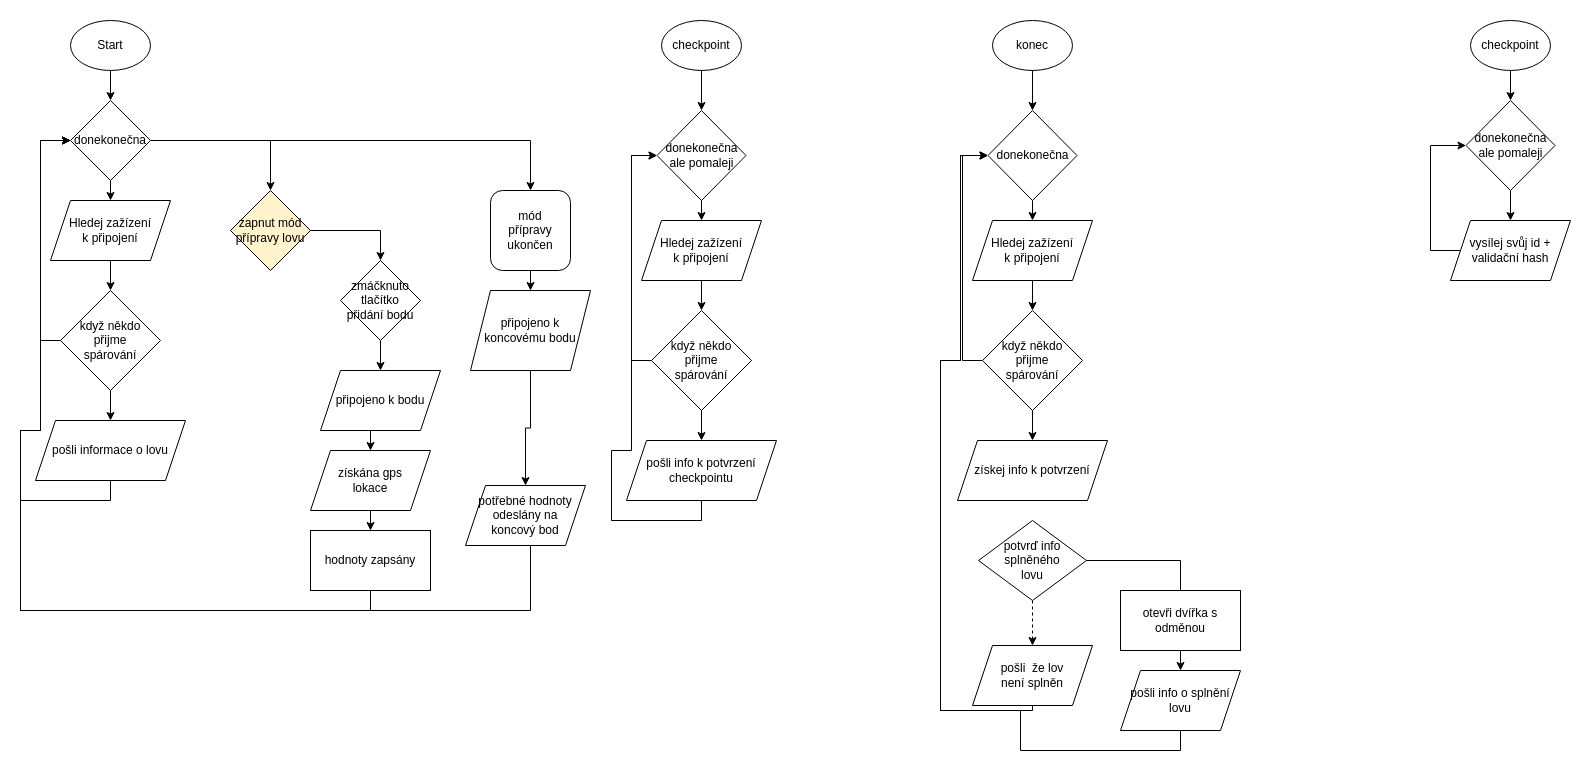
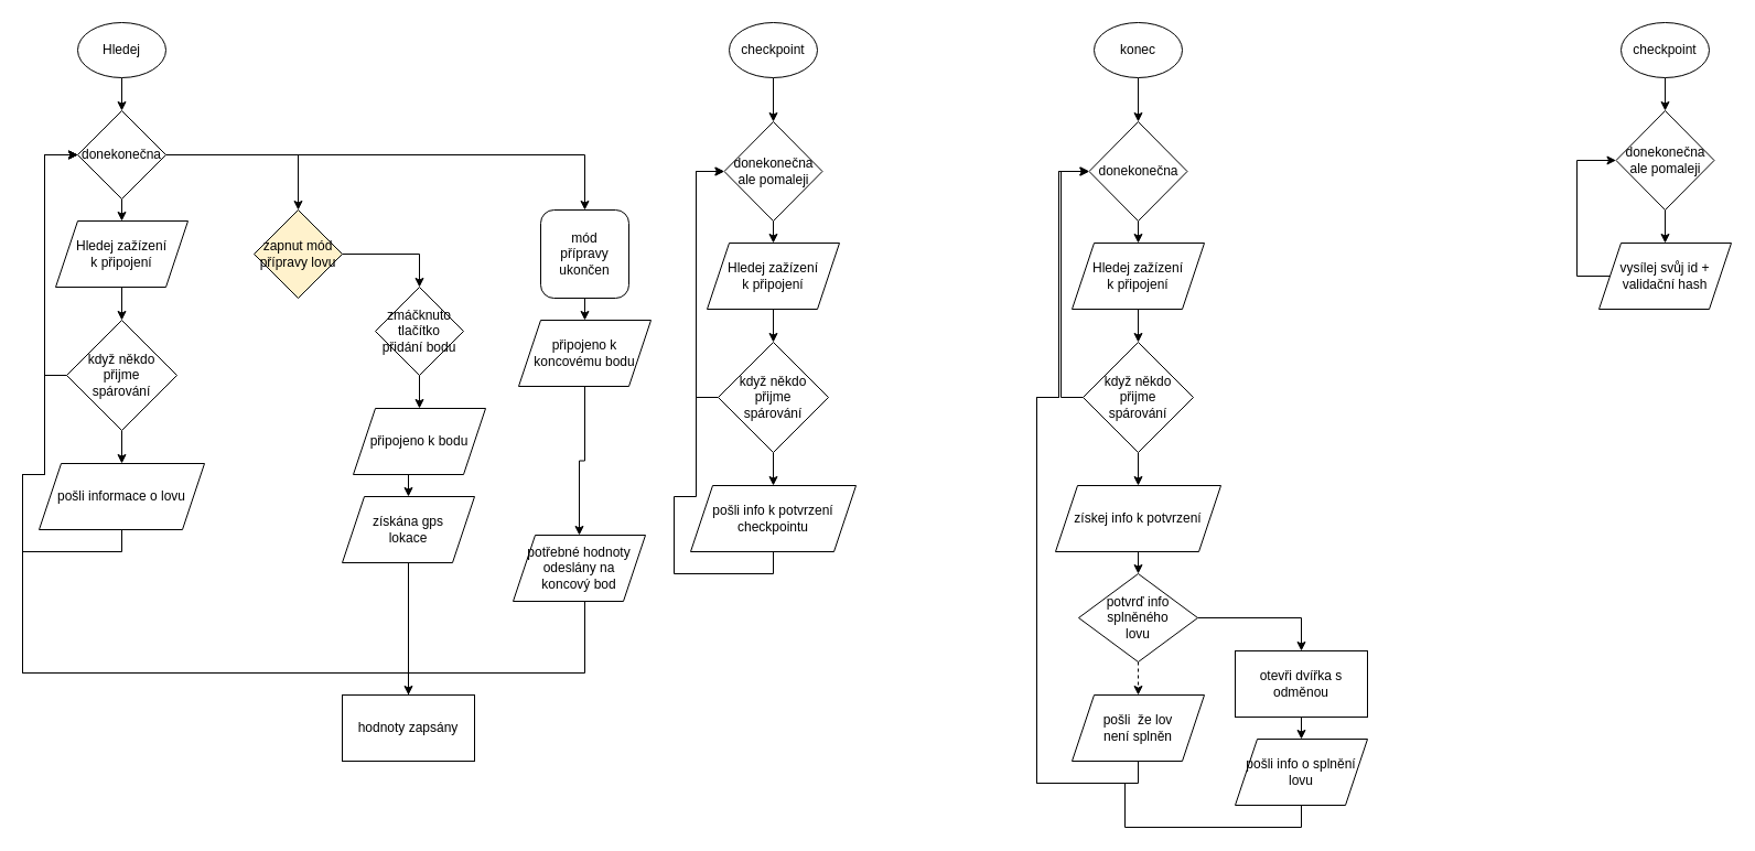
  <mxCell id="0" />
  <mxCell id="1" parent="0" />
  <mxCell id="2" style="edgeStyle=orthogonalEdgeStyle;rounded=0;orthogonalLoop=1;jettySize=auto;html=1;exitX=0.5;exitY=1;exitDx=0;exitDy=0;" parent="1" source="3" target="9" edge="1"><mxGeometry relative="1" as="geometry" /></mxCell>
- <mxCell id="3" value="Start" style="ellipse;whiteSpace=wrap;html=1;" parent="1" vertex="1"><mxGeometry x="70" y="20" width="80" height="50" as="geometry" /></mxCell>
+ <mxCell id="3" value="Hledej" style="ellipse;whiteSpace=wrap;html=1;" parent="1" vertex="1"><mxGeometry x="70" y="20" width="80" height="50" as="geometry" /></mxCell>
  <mxCell id="4" style="edgeStyle=orthogonalEdgeStyle;rounded=0;orthogonalLoop=1;jettySize=auto;html=1;exitX=0.5;exitY=1;exitDx=0;exitDy=0;entryX=0.5;entryY=0;entryDx=0;entryDy=0;" parent="1" source="5" target="12" edge="1"><mxGeometry relative="1" as="geometry" /></mxCell>
  <mxCell id="5" value="Hledej zažízení&lt;div&gt;k připojení&lt;/div&gt;" style="shape=parallelogram;perimeter=parallelogramPerimeter;whiteSpace=wrap;html=1;fixedSize=1;" parent="1" vertex="1"><mxGeometry x="50" y="200" width="120" height="60" as="geometry" /></mxCell>
  <mxCell id="6" style="edgeStyle=orthogonalEdgeStyle;rounded=0;orthogonalLoop=1;jettySize=auto;html=1;exitX=0.5;exitY=1;exitDx=0;exitDy=0;entryX=0.5;entryY=0;entryDx=0;entryDy=0;" parent="1" source="9" target="5" edge="1"><mxGeometry relative="1" as="geometry" /></mxCell>
  <mxCell id="7" style="edgeStyle=orthogonalEdgeStyle;rounded=0;orthogonalLoop=1;jettySize=auto;html=1;exitX=1;exitY=0.5;exitDx=0;exitDy=0;entryX=0.5;entryY=0;entryDx=0;entryDy=0;" parent="1" source="9" target="47" edge="1"><mxGeometry relative="1" as="geometry" /></mxCell>
  <mxCell id="8" style="edgeStyle=orthogonalEdgeStyle;rounded=0;orthogonalLoop=1;jettySize=auto;html=1;exitX=1;exitY=0.5;exitDx=0;exitDy=0;" parent="1" source="9" target="57" edge="1"><mxGeometry relative="1" as="geometry" /></mxCell>
  <mxCell id="9" value="donekonečna" style="rhombus;whiteSpace=wrap;html=1;" parent="1" vertex="1"><mxGeometry x="70" y="100" width="80" height="80" as="geometry" /></mxCell>
  <mxCell id="10" style="edgeStyle=orthogonalEdgeStyle;rounded=0;orthogonalLoop=1;jettySize=auto;html=1;exitX=0.5;exitY=1;exitDx=0;exitDy=0;entryX=0.5;entryY=0;entryDx=0;entryDy=0;" parent="1" source="12" target="14" edge="1"><mxGeometry relative="1" as="geometry" /></mxCell>
  <mxCell id="11" style="edgeStyle=orthogonalEdgeStyle;rounded=0;orthogonalLoop=1;jettySize=auto;html=1;exitX=0;exitY=0.5;exitDx=0;exitDy=0;entryX=0;entryY=0.5;entryDx=0;entryDy=0;" parent="1" source="12" target="9" edge="1"><mxGeometry relative="1" as="geometry" /></mxCell>
  <mxCell id="12" value="když někdo&lt;div&gt;přijme&lt;/div&gt;&lt;div&gt;spárování&lt;/div&gt;" style="rhombus;whiteSpace=wrap;html=1;" parent="1" vertex="1"><mxGeometry x="60" y="290" width="100" height="100" as="geometry" /></mxCell>
  <mxCell id="13" style="edgeStyle=orthogonalEdgeStyle;rounded=0;orthogonalLoop=1;jettySize=auto;html=1;exitX=0.5;exitY=1;exitDx=0;exitDy=0;entryX=0;entryY=0.5;entryDx=0;entryDy=0;" parent="1" source="14" target="9" edge="1"><mxGeometry relative="1" as="geometry"><Array as="points"><mxPoint x="110" y="500" /><mxPoint x="20" y="500" /><mxPoint x="20" y="430" /><mxPoint x="40" y="430" /><mxPoint x="40" y="140" /></Array></mxGeometry></mxCell>
  <mxCell id="14" value="pošli informace o lovu" style="shape=parallelogram;perimeter=parallelogramPerimeter;whiteSpace=wrap;html=1;fixedSize=1;" parent="1" vertex="1"><mxGeometry x="35" y="420" width="150" height="60" as="geometry" /></mxCell>
  <mxCell id="15" value="" style="edgeStyle=orthogonalEdgeStyle;rounded=0;orthogonalLoop=1;jettySize=auto;html=1;" parent="1" source="16" target="20" edge="1"><mxGeometry relative="1" as="geometry" /></mxCell>
  <mxCell id="16" value="&lt;div&gt;checkpoint&lt;/div&gt;" style="ellipse;whiteSpace=wrap;html=1;" parent="1" vertex="1"><mxGeometry x="661" y="20" width="80" height="50" as="geometry" /></mxCell>
  <mxCell id="17" style="edgeStyle=orthogonalEdgeStyle;rounded=0;orthogonalLoop=1;jettySize=auto;html=1;exitX=0.5;exitY=1;exitDx=0;exitDy=0;entryX=0.5;entryY=0;entryDx=0;entryDy=0;" parent="1" source="18" target="23" edge="1"><mxGeometry relative="1" as="geometry" /></mxCell>
  <mxCell id="18" value="Hledej zažízení&lt;div&gt;k připojení&lt;/div&gt;" style="shape=parallelogram;perimeter=parallelogramPerimeter;whiteSpace=wrap;html=1;fixedSize=1;" parent="1" vertex="1"><mxGeometry x="641" y="220" width="120" height="60" as="geometry" /></mxCell>
  <mxCell id="19" style="edgeStyle=orthogonalEdgeStyle;rounded=0;orthogonalLoop=1;jettySize=auto;html=1;exitX=0.5;exitY=1;exitDx=0;exitDy=0;entryX=0.5;entryY=0;entryDx=0;entryDy=0;" parent="1" source="20" target="18" edge="1"><mxGeometry relative="1" as="geometry" /></mxCell>
  <mxCell id="20" value="donekonečna&lt;div&gt;ale pomaleji&lt;/div&gt;" style="rhombus;whiteSpace=wrap;html=1;" parent="1" vertex="1"><mxGeometry x="656.5" y="110" width="89" height="90" as="geometry" /></mxCell>
  <mxCell id="21" style="edgeStyle=orthogonalEdgeStyle;rounded=0;orthogonalLoop=1;jettySize=auto;html=1;exitX=0.5;exitY=1;exitDx=0;exitDy=0;entryX=0.5;entryY=0;entryDx=0;entryDy=0;" parent="1" source="23" target="25" edge="1"><mxGeometry relative="1" as="geometry" /></mxCell>
  <mxCell id="22" style="edgeStyle=orthogonalEdgeStyle;rounded=0;orthogonalLoop=1;jettySize=auto;html=1;exitX=0;exitY=0.5;exitDx=0;exitDy=0;entryX=0;entryY=0.5;entryDx=0;entryDy=0;" parent="1" source="23" target="20" edge="1"><mxGeometry relative="1" as="geometry" /></mxCell>
  <mxCell id="23" value="když někdo&lt;div&gt;přijme&lt;/div&gt;&lt;div&gt;spárování&lt;/div&gt;" style="rhombus;whiteSpace=wrap;html=1;" parent="1" vertex="1"><mxGeometry x="651" y="310" width="100" height="100" as="geometry" /></mxCell>
  <mxCell id="24" style="edgeStyle=orthogonalEdgeStyle;rounded=0;orthogonalLoop=1;jettySize=auto;html=1;exitX=0.5;exitY=1;exitDx=0;exitDy=0;entryX=0;entryY=0.5;entryDx=0;entryDy=0;" parent="1" source="25" target="20" edge="1"><mxGeometry relative="1" as="geometry"><Array as="points"><mxPoint x="701" y="520" /><mxPoint x="611" y="520" /><mxPoint x="611" y="450" /><mxPoint x="631" y="450" /><mxPoint x="631" y="155" /></Array></mxGeometry></mxCell>
  <mxCell id="25" value="pošli info k potvrzení checkpointu" style="shape=parallelogram;perimeter=parallelogramPerimeter;whiteSpace=wrap;html=1;fixedSize=1;" parent="1" vertex="1"><mxGeometry x="626" y="440" width="150" height="60" as="geometry" /></mxCell>
  <mxCell id="26" value="" style="edgeStyle=orthogonalEdgeStyle;rounded=0;orthogonalLoop=1;jettySize=auto;html=1;" parent="1" source="27" target="31" edge="1"><mxGeometry relative="1" as="geometry" /></mxCell>
  <mxCell id="27" value="&lt;div&gt;konec&lt;/div&gt;" style="ellipse;whiteSpace=wrap;html=1;" parent="1" vertex="1"><mxGeometry x="992" y="20" width="80" height="50" as="geometry" /></mxCell>
  <mxCell id="28" style="edgeStyle=orthogonalEdgeStyle;rounded=0;orthogonalLoop=1;jettySize=auto;html=1;exitX=0.5;exitY=1;exitDx=0;exitDy=0;entryX=0.5;entryY=0;entryDx=0;entryDy=0;" parent="1" source="29" target="34" edge="1"><mxGeometry relative="1" as="geometry" /></mxCell>
  <mxCell id="29" value="Hledej zažízení&lt;div&gt;k připojení&lt;/div&gt;" style="shape=parallelogram;perimeter=parallelogramPerimeter;whiteSpace=wrap;html=1;fixedSize=1;" parent="1" vertex="1"><mxGeometry x="972" y="220" width="120" height="60" as="geometry" /></mxCell>
  <mxCell id="30" style="edgeStyle=orthogonalEdgeStyle;rounded=0;orthogonalLoop=1;jettySize=auto;html=1;exitX=0.5;exitY=1;exitDx=0;exitDy=0;entryX=0.5;entryY=0;entryDx=0;entryDy=0;" parent="1" source="31" target="29" edge="1"><mxGeometry relative="1" as="geometry" /></mxCell>
  <mxCell id="31" value="donekonečna" style="rhombus;whiteSpace=wrap;html=1;" parent="1" vertex="1"><mxGeometry x="987.5" y="110" width="89" height="90" as="geometry" /></mxCell>
  <mxCell id="32" style="edgeStyle=orthogonalEdgeStyle;rounded=0;orthogonalLoop=1;jettySize=auto;html=1;exitX=0.5;exitY=1;exitDx=0;exitDy=0;entryX=0.5;entryY=0;entryDx=0;entryDy=0;" parent="1" source="34" target="36" edge="1"><mxGeometry relative="1" as="geometry" /></mxCell>
  <mxCell id="33" style="edgeStyle=orthogonalEdgeStyle;rounded=0;orthogonalLoop=1;jettySize=auto;html=1;exitX=0;exitY=0.5;exitDx=0;exitDy=0;entryX=0;entryY=0.5;entryDx=0;entryDy=0;" parent="1" source="34" target="31" edge="1"><mxGeometry relative="1" as="geometry" /></mxCell>
  <mxCell id="34" value="když někdo&lt;div&gt;přijme&lt;/div&gt;&lt;div&gt;spárování&lt;/div&gt;" style="rhombus;whiteSpace=wrap;html=1;" parent="1" vertex="1"><mxGeometry x="982" y="310" width="100" height="100" as="geometry" /></mxCell>
+ <mxCell id="35" style="edgeStyle=orthogonalEdgeStyle;rounded=0;orthogonalLoop=1;jettySize=auto;html=1;exitX=0.5;exitY=1;exitDx=0;exitDy=0;entryX=0.5;entryY=0;entryDx=0;entryDy=0;" parent="1" source="36" target="45" edge="1"><mxGeometry relative="1" as="geometry" /></mxCell>
  <mxCell id="36" value="získej info k potvrzení" style="shape=parallelogram;perimeter=parallelogramPerimeter;whiteSpace=wrap;html=1;fixedSize=1;" parent="1" vertex="1"><mxGeometry x="957" y="440" width="150" height="60" as="geometry" /></mxCell>
  <mxCell id="37" style="edgeStyle=orthogonalEdgeStyle;rounded=0;orthogonalLoop=1;jettySize=auto;html=1;exitX=0.5;exitY=1;exitDx=0;exitDy=0;entryX=0.5;entryY=0;entryDx=0;entryDy=0;" parent="1" source="38" target="40" edge="1"><mxGeometry relative="1" as="geometry" /></mxCell>
  <mxCell id="38" value="otevři dvířka s odměnou" style="rounded=0;whiteSpace=wrap;html=1;" parent="1" vertex="1"><mxGeometry x="1120" y="590" width="120" height="60" as="geometry" /></mxCell>
  <mxCell id="39" style="edgeStyle=orthogonalEdgeStyle;rounded=0;orthogonalLoop=1;jettySize=auto;html=1;exitX=0.5;exitY=1;exitDx=0;exitDy=0;entryX=0;entryY=0.5;entryDx=0;entryDy=0;" parent="1" source="40" target="31" edge="1"><mxGeometry relative="1" as="geometry"><Array as="points"><mxPoint x="1180" y="750" /><mxPoint x="1020" y="750" /><mxPoint x="1020" y="710" /><mxPoint x="940" y="710" /><mxPoint x="940" y="360" /><mxPoint x="960" y="360" /><mxPoint x="960" y="155" /></Array></mxGeometry></mxCell>
  <mxCell id="40" value="pošli info o splnění lovu" style="shape=parallelogram;perimeter=parallelogramPerimeter;whiteSpace=wrap;html=1;fixedSize=1;" parent="1" vertex="1"><mxGeometry x="1120" y="670" width="120" height="60" as="geometry" /></mxCell>
  <mxCell id="41" style="edgeStyle=orthogonalEdgeStyle;rounded=0;orthogonalLoop=1;jettySize=auto;html=1;exitX=0.5;exitY=1;exitDx=0;exitDy=0;entryX=0;entryY=0.5;entryDx=0;entryDy=0;" parent="1" source="42" target="31" edge="1"><mxGeometry relative="1" as="geometry"><Array as="points"><mxPoint x="1032" y="710" /><mxPoint x="940" y="710" /><mxPoint x="940" y="360" /><mxPoint x="960" y="360" /><mxPoint x="960" y="155" /></Array></mxGeometry></mxCell>
- <mxCell id="42" value="pošli&amp;nbsp; že lov&lt;div&gt;není splněn&lt;/div&gt;" style="shape=parallelogram;perimeter=parallelogramPerimeter;whiteSpace=wrap;html=1;fixedSize=1;" parent="1" vertex="1"><mxGeometry x="972" y="645" width="120" height="60" as="geometry" /></mxCell>
- <mxCell id="43" style="edgeStyle=orthogonalEdgeStyle;rounded=0;orthogonalLoop=1;jettySize=auto;html=1;exitX=1;exitY=0.5;exitDx=0;exitDy=0;entryX=0.5;entryY=0;entryDx=0;entryDy=0;endArrow=none;" parent="1" source="45" target="38" edge="1"><mxGeometry relative="1" as="geometry" /></mxCell>
+ <mxCell id="42" value="pošli&amp;nbsp; že lov&lt;div&gt;není splněn&lt;/div&gt;" style="shape=parallelogram;perimeter=parallelogramPerimeter;whiteSpace=wrap;html=1;fixedSize=1;" parent="1" vertex="1"><mxGeometry x="972" y="630" width="120" height="60" as="geometry" /></mxCell>
+ <mxCell id="43" style="edgeStyle=orthogonalEdgeStyle;rounded=0;orthogonalLoop=1;jettySize=auto;html=1;exitX=1;exitY=0.5;exitDx=0;exitDy=0;entryX=0.5;entryY=0;entryDx=0;entryDy=0;" parent="1" source="45" target="38" edge="1"><mxGeometry relative="1" as="geometry" /></mxCell>
  <mxCell id="44" style="edgeStyle=orthogonalEdgeStyle;rounded=0;orthogonalLoop=1;jettySize=auto;html=1;exitX=0.5;exitY=1;exitDx=0;exitDy=0;entryX=0.5;entryY=0;entryDx=0;entryDy=0;dashed=1;" parent="1" source="45" target="42" edge="1"><mxGeometry relative="1" as="geometry" /></mxCell>
  <mxCell id="45" value="potvrď info splněného&lt;div&gt;lovu&lt;/div&gt;" style="rhombus;whiteSpace=wrap;html=1;" parent="1" vertex="1"><mxGeometry x="978" y="520" width="108" height="80" as="geometry" /></mxCell>
  <mxCell id="46" style="edgeStyle=orthogonalEdgeStyle;rounded=0;orthogonalLoop=1;jettySize=auto;html=1;exitX=1;exitY=0.5;exitDx=0;exitDy=0;entryX=0.5;entryY=0;entryDx=0;entryDy=0;" parent="1" source="47" target="51" edge="1"><mxGeometry relative="1" as="geometry" /></mxCell>
  <mxCell id="47" value="zapnut mód přípravy lovu" style="rhombus;whiteSpace=wrap;html=1;fillColor=#fff2cc;" parent="1" vertex="1"><mxGeometry x="230" y="190" width="80" height="80" as="geometry" /></mxCell>
  <mxCell id="48" style="edgeStyle=orthogonalEdgeStyle;rounded=0;orthogonalLoop=1;jettySize=auto;html=1;exitX=0.5;exitY=1;exitDx=0;exitDy=0;entryX=0.5;entryY=0;entryDx=0;entryDy=0;" parent="1" source="49" target="53" edge="1"><mxGeometry relative="1" as="geometry" /></mxCell>
  <mxCell id="49" value="připojeno k bodu" style="shape=parallelogram;perimeter=parallelogramPerimeter;whiteSpace=wrap;html=1;fixedSize=1;" parent="1" vertex="1"><mxGeometry x="320" y="370" width="120" height="60" as="geometry" /></mxCell>
  <mxCell id="50" style="edgeStyle=orthogonalEdgeStyle;rounded=0;orthogonalLoop=1;jettySize=auto;html=1;exitX=0.5;exitY=1;exitDx=0;exitDy=0;entryX=0.5;entryY=0;entryDx=0;entryDy=0;" parent="1" source="51" target="49" edge="1"><mxGeometry relative="1" as="geometry" /></mxCell>
  <mxCell id="51" value="zmáčknuto tlačítko přidání bodu" style="rhombus;whiteSpace=wrap;html=1;" parent="1" vertex="1"><mxGeometry x="340" y="260" width="80" height="80" as="geometry" /></mxCell>
  <mxCell id="52" style="edgeStyle=orthogonalEdgeStyle;rounded=0;orthogonalLoop=1;jettySize=auto;html=1;exitX=0.5;exitY=1;exitDx=0;exitDy=0;entryX=0.5;entryY=0;entryDx=0;entryDy=0;" parent="1" source="53" target="55" edge="1"><mxGeometry relative="1" as="geometry" /></mxCell>
  <mxCell id="53" value="získána gps&lt;div&gt;lokace&lt;/div&gt;" style="shape=parallelogram;perimeter=parallelogramPerimeter;whiteSpace=wrap;html=1;fixedSize=1;" parent="1" vertex="1"><mxGeometry x="310" y="450" width="120" height="60" as="geometry" /></mxCell>
  <mxCell id="54" style="edgeStyle=orthogonalEdgeStyle;rounded=0;orthogonalLoop=1;jettySize=auto;html=1;exitX=0.5;exitY=1;exitDx=0;exitDy=0;entryX=0;entryY=0.5;entryDx=0;entryDy=0;" parent="1" source="55" target="9" edge="1"><mxGeometry relative="1" as="geometry"><Array as="points"><mxPoint x="370" y="610" /><mxPoint x="20" y="610" /><mxPoint x="20" y="430" /><mxPoint x="40" y="430" /><mxPoint x="40" y="140" /></Array></mxGeometry></mxCell>
- <mxCell id="55" value="hodnoty zapsány" style="rounded=0;whiteSpace=wrap;html=1;" parent="1" vertex="1"><mxGeometry x="310" y="530" width="120" height="60" as="geometry" /></mxCell>
+ <mxCell id="55" value="hodnoty zapsány" style="rounded=0;whiteSpace=wrap;html=1;" parent="1" vertex="1"><mxGeometry x="310" y="630" width="120" height="60" as="geometry" /></mxCell>
  <mxCell id="56" style="edgeStyle=orthogonalEdgeStyle;rounded=0;orthogonalLoop=1;jettySize=auto;html=1;exitX=0.5;exitY=1;exitDx=0;exitDy=0;entryX=0.5;entryY=0;entryDx=0;entryDy=0;" parent="1" source="57" target="61" edge="1"><mxGeometry relative="1" as="geometry" /></mxCell>
  <mxCell id="57" value="mód&lt;div&gt;přípravy ukončen&lt;/div&gt;" style="whiteSpace=wrap;html=1;rounded=1;" parent="1" vertex="1"><mxGeometry x="490" y="190" width="80" height="80" as="geometry" /></mxCell>
  <mxCell id="58" style="edgeStyle=orthogonalEdgeStyle;rounded=0;orthogonalLoop=1;jettySize=auto;html=1;exitX=0.5;exitY=1;exitDx=0;exitDy=0;entryX=0;entryY=0.5;entryDx=0;entryDy=0;" parent="1" source="59" target="9" edge="1"><mxGeometry relative="1" as="geometry"><Array as="points"><mxPoint x="530" y="610" /><mxPoint x="20" y="610" /><mxPoint x="20" y="430" /><mxPoint x="40" y="430" /><mxPoint x="40" y="140" /></Array></mxGeometry></mxCell>
  <mxCell id="59" value="potřebné hodnoty odeslány na&lt;div&gt;koncový bod&lt;/div&gt;" style="shape=parallelogram;perimeter=parallelogramPerimeter;whiteSpace=wrap;html=1;fixedSize=1;" parent="1" vertex="1"><mxGeometry x="465" y="485" width="120" height="60" as="geometry" /></mxCell>
  <mxCell id="60" style="edgeStyle=orthogonalEdgeStyle;rounded=0;orthogonalLoop=1;jettySize=auto;html=1;exitX=0.5;exitY=1;exitDx=0;exitDy=0;entryX=0.5;entryY=0;entryDx=0;entryDy=0;" parent="1" source="61" target="59" edge="1"><mxGeometry relative="1" as="geometry" /></mxCell>
- <mxCell id="61" value="připojeno k koncovému bodu" style="shape=parallelogram;perimeter=parallelogramPerimeter;whiteSpace=wrap;html=1;fixedSize=1;" parent="1" vertex="1"><mxGeometry x="470" y="290" width="120" height="80" as="geometry" /></mxCell>
+ <mxCell id="61" value="připojeno k koncovému bodu" style="shape=parallelogram;perimeter=parallelogramPerimeter;whiteSpace=wrap;html=1;fixedSize=1;" parent="1" vertex="1"><mxGeometry x="470" y="290" width="120" height="60" as="geometry" /></mxCell>
  <mxCell id="62" value="" style="edgeStyle=orthogonalEdgeStyle;rounded=0;orthogonalLoop=1;jettySize=auto;html=1;" edge="1" parent="1" source="63" target="65"><mxGeometry relative="1" as="geometry" /></mxCell>
  <mxCell id="63" value="&lt;div&gt;checkpoint&lt;/div&gt;" style="ellipse;whiteSpace=wrap;html=1;" vertex="1" parent="1"><mxGeometry x="1470" y="20" width="80" height="50" as="geometry" /></mxCell>
  <mxCell id="64" value="" style="edgeStyle=orthogonalEdgeStyle;rounded=0;orthogonalLoop=1;jettySize=auto;html=1;" edge="1" parent="1" source="65" target="67"><mxGeometry relative="1" as="geometry" /></mxCell>
  <mxCell id="65" value="donekonečna&lt;div&gt;ale pomaleji&lt;/div&gt;" style="rhombus;whiteSpace=wrap;html=1;" vertex="1" parent="1"><mxGeometry x="1465.5" y="100" width="89" height="90" as="geometry" /></mxCell>
  <mxCell id="66" style="edgeStyle=orthogonalEdgeStyle;rounded=0;orthogonalLoop=1;jettySize=auto;html=1;exitX=0;exitY=0.5;exitDx=0;exitDy=0;entryX=0;entryY=0.5;entryDx=0;entryDy=0;" edge="1" parent="1" source="67" target="65"><mxGeometry relative="1" as="geometry"><Array as="points"><mxPoint x="1430" y="250" /><mxPoint x="1430" y="145" /></Array></mxGeometry></mxCell>
  <mxCell id="67" value="vysílej svůj id + validační hash" style="shape=parallelogram;perimeter=parallelogramPerimeter;whiteSpace=wrap;html=1;fixedSize=1;" vertex="1" parent="1"><mxGeometry x="1450" y="220" width="120" height="60" as="geometry" /></mxCell>
